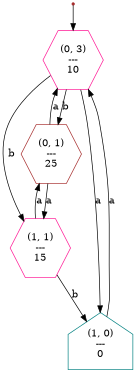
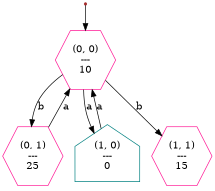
  digraph {
    node [color=brown shape=hexagon]
    0 [shape=point]
-   n2 [color=deeppink label="(0, 3)\n---\n10"]
-   n3 [label="(0, 1)\n---\n25"]
+   n2 [color=deeppink label="(0, 0)\n---\n10"]
+   n3 [color=deeppink label="(0, 1)\n---\n25"]
    n4 [color=teal label="(1, 0)\n---\n0" shape=house]
    n5 [color=deeppink label="(1, 1)\n---\n15"]
    0 -> n2
    n2 -> n3 [label=b]
    n2 -> n4 [label=a]
    n2 -> n5 [label=b]
    n3 -> n2 [label=a]
-   n3 -> n5 [label=a]
    n4 -> n2 [label=a]
-   n5 -> n3 [label=a]
-   n5 -> n4 [label=b]
  }
